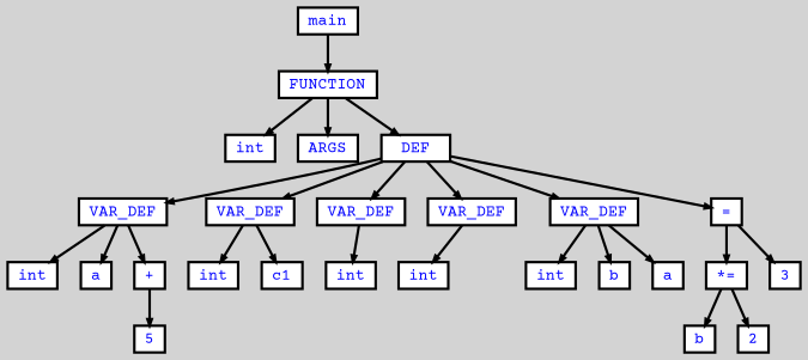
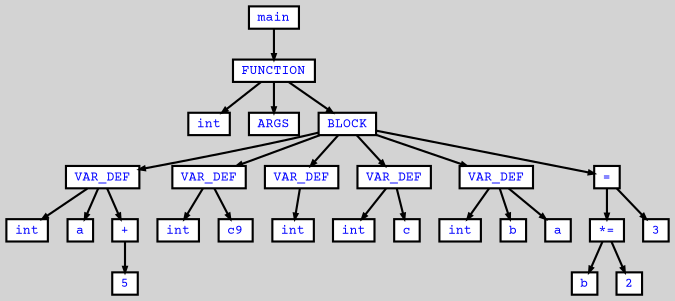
  digraph {
    bgcolor=lightgrey
    fontname="Courier Prime"
    ordering=out
    ranksep=.4
    node [color=black fillcolor=white fixedsize=false fontcolor=blue fontname="Courier Prime" fontsize=12 shape=box style="filled, solid, bold"]
    edge [arrowsize=.5 color=black fontname="Courier Prime" style=bold]
    n1 [height=.25 label=FUNCTION width=.25]
    n2 [height=.25 label=int width=.25]
    n3 [height=.25 label=ARGS width=.25]
-   n4 [height=.25 label=DEF width=.25]
+   n4 [height=.25 label=BLOCK width=.25]
    n5 [height=.25 label=main width=.25]
    n6 [height=.25 label=VAR_DEF width=.25]
    n7 [height=.25 label=VAR_DEF width=.25]
    n8 [height=.25 label=VAR_DEF width=.25]
    n9 [height=.25 label=VAR_DEF width=.25]
    n10 [height=.25 label=VAR_DEF width=.25]
    n11 [height=.25 label="=" width=.25]
    n12 [height=.25 label=int width=.25]
    n13 [height=.25 label=a width=.25]
    n14 [height=.25 label="+" width=.25]
    n15 [height=.25 label=int width=.25]
-   n16 [height=.25 label=c1 width=.25]
+   n16 [height=.25 label=c9 width=.25]
    n17 [height=.25 label=int width=.25]
    n18 [height=.25 label=int width=.25]
+   n19 [height=.25 label=c width=.25]
    n20 [height=.25 label=int width=.25]
    n21 [height=.25 label=b width=.25]
    n22 [height=.25 label=a width=.25]
    n23 [height=.25 label="*=" width=.25]
    n24 [height=.25 label=3 width=.25]
    n25 [height=.25 label=5 width=.25]
    n26 [height=.25 label=b width=.25]
    n27 [height=.25 label=2 width=.25]
    n1 -> n2
    n1 -> n3
    n1 -> n4
    n4 -> n6
    n4 -> n7
    n4 -> n8
    n4 -> n9
    n4 -> n10
    n4 -> n11
    n5 -> n1
    n6 -> n12
    n6 -> n13
    n6 -> n14
    n7 -> n15
    n7 -> n16
    n8 -> n17
    n9 -> n18
+   n9 -> n19
    n10 -> n20
    n10 -> n21
    n10 -> n22
    n11 -> n23
    n11 -> n24
    n14 -> n25
    n23 -> n26
    n23 -> n27
  }
